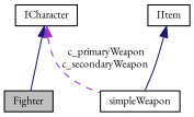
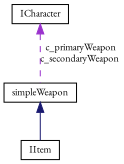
  digraph {
    fontname="EB Garamond"
    node [color=black fillcolor=white fontname="EB Garamond" fontsize=10 shape=record style=filled]
    edge [color=midnightblue dir=back fontname="EB Garamond" fontsize=10 labelfontname=Helvetica labelfontsize=10 style=solid]
-   n1 [fillcolor=grey75 fontcolor=black height=0.2 label=Fighter width=0.4]
    n2 [height=0.2 label=ICharacter width=0.4]
    n3 [height=0.2 label=simpleWeapon width=0.4]
    n4 [height=0.2 label=IItem width=0.4]
-   n2 -> n1
    n2 -> n3 [color=darkorchid3 label=" c_primaryWeapon\nc_secondaryWeapon" style=dashed]
-   n4 -> n3
+   n3 -> n4
  }
